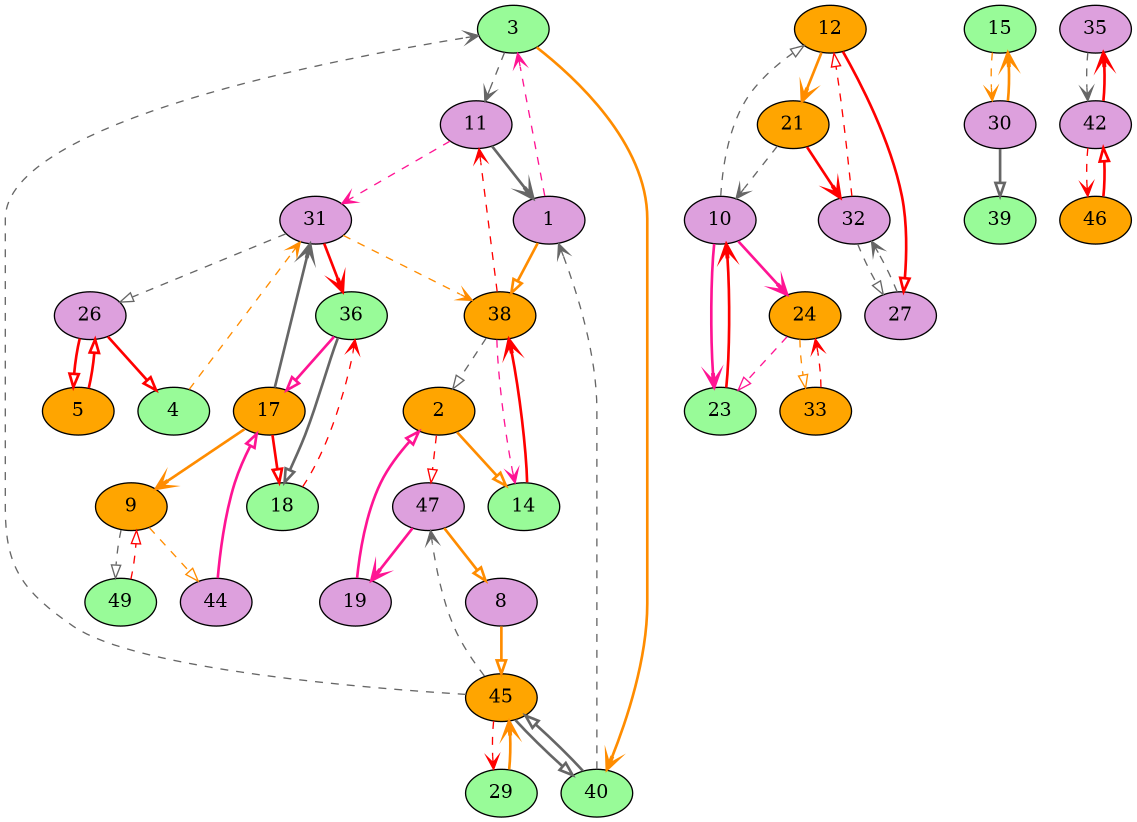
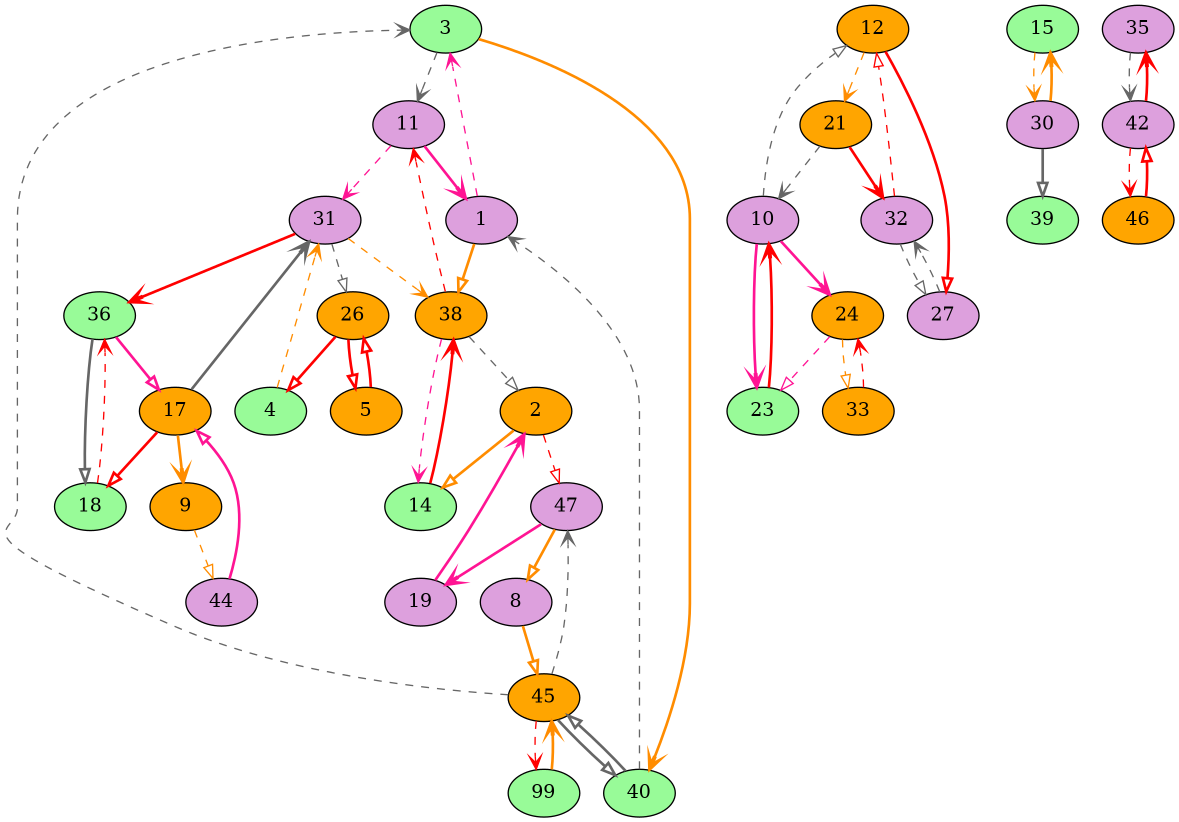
  digraph {
    fontname="DejaVu Serif"
    node [fillcolor=plum fontname="DejaVu Serif" style=filled]
    edge [arrowhead=vee color=red fontname="DejaVu Serif" style=bold]
    3 [fillcolor=palegreen]
    1
    38 [fillcolor=orange]
    11
    40 [fillcolor=palegreen]
    2 [fillcolor=orange]
    14 [fillcolor=palegreen]
    31
    45 [fillcolor=orange]
    47
    8
    19
-   26
+   26 [fillcolor=orange]
    36 [fillcolor=palegreen]
-   29 [fillcolor=palegreen]
+   29 [fillcolor=palegreen label=99]
    4 [fillcolor=palegreen]
    5 [fillcolor=orange]
    17 [fillcolor=orange]
    18 [fillcolor=palegreen]
    9 [fillcolor=orange]
    44
-   49 [fillcolor=palegreen]
    12 [fillcolor=orange]
    10
    23 [fillcolor=palegreen]
    24 [fillcolor=orange]
    21 [fillcolor=orange]
    27
    33 [fillcolor=orange]
    32
    15 [fillcolor=palegreen]
    30
    39 [fillcolor=palegreen]
    35
    42
    46 [fillcolor=orange]
    3 -> 11 [color=gray40 style=dashed]
    3 -> 40 [color=darkorange]
    1 -> 3 [color=deeppink style=dashed]
    1 -> 38 [arrowhead=onormal color=darkorange]
    38 -> 11 [style=dashed]
    38 -> 2 [arrowhead=onormal color=gray40 style=dashed]
    38 -> 14 [color=deeppink style=dashed]
-   11 -> 1 [color=gray40]
+   11 -> 1 [color=deeppink]
    11 -> 31 [color=deeppink style=dashed]
    40 -> 1 [color=gray40 style=dashed]
    40 -> 45 [arrowhead=onormal color=gray40]
    2 -> 14 [arrowhead=onormal color=darkorange]
    2 -> 47 [arrowhead=onormal style=dashed]
    14 -> 38
    31 -> 38 [color=darkorange style=dashed]
    31 -> 26 [arrowhead=onormal color=gray40 style=dashed]
    31 -> 36
    45 -> 3 [color=gray40 style=dashed]
    45 -> 40 [arrowhead=onormal color=gray40]
    45 -> 47 [color=gray40 style=dashed]
    45 -> 29 [style=dashed]
    47 -> 8 [arrowhead=onormal color=darkorange]
    47 -> 19 [color=deeppink]
    8 -> 45 [arrowhead=onormal color=darkorange]
-   19 -> 2 [arrowhead=onormal color=deeppink]
+   19 -> 2 [color=deeppink]
    26 -> 4 [arrowhead=onormal]
    26 -> 5 [arrowhead=onormal]
    36 -> 17 [arrowhead=onormal color=deeppink]
    36 -> 18 [arrowhead=onormal color=gray40]
    29 -> 45 [color=darkorange]
    4 -> 31 [color=darkorange style=dashed]
    5 -> 26 [arrowhead=onormal]
    17 -> 31 [color=gray40]
    17 -> 18 [arrowhead=onormal]
    17 -> 9 [color=darkorange]
    18 -> 36 [style=dashed]
    9 -> 44 [arrowhead=onormal color=darkorange style=dashed]
-   9 -> 49 [arrowhead=onormal color=gray40 style=dashed]
    44 -> 17 [arrowhead=onormal color=deeppink]
-   49 -> 9 [arrowhead=onormal style=dashed]
-   12 -> 21 [color=darkorange]
+   12 -> 21 [color=darkorange style=dashed]
    12 -> 27 [arrowhead=onormal]
    10 -> 12 [arrowhead=onormal color=gray40 style=dashed]
    10 -> 23 [color=deeppink]
    10 -> 24 [color=deeppink]
    23 -> 10
    24 -> 23 [arrowhead=onormal color=deeppink style=dashed]
    24 -> 33 [arrowhead=onormal color=darkorange style=dashed]
    21 -> 10 [color=gray40 style=dashed]
    21 -> 32
    27 -> 32 [color=gray40 style=dashed]
    33 -> 24 [style=dashed]
    32 -> 12 [arrowhead=onormal style=dashed]
    32 -> 27 [arrowhead=onormal color=gray40 style=dashed]
    15 -> 30 [color=darkorange style=dashed]
    30 -> 15 [color=darkorange]
    30 -> 39 [arrowhead=onormal color=gray40]
    35 -> 42 [color=gray40 style=dashed]
    42 -> 35
    42 -> 46 [style=dashed]
    46 -> 42 [arrowhead=onormal]
  }
